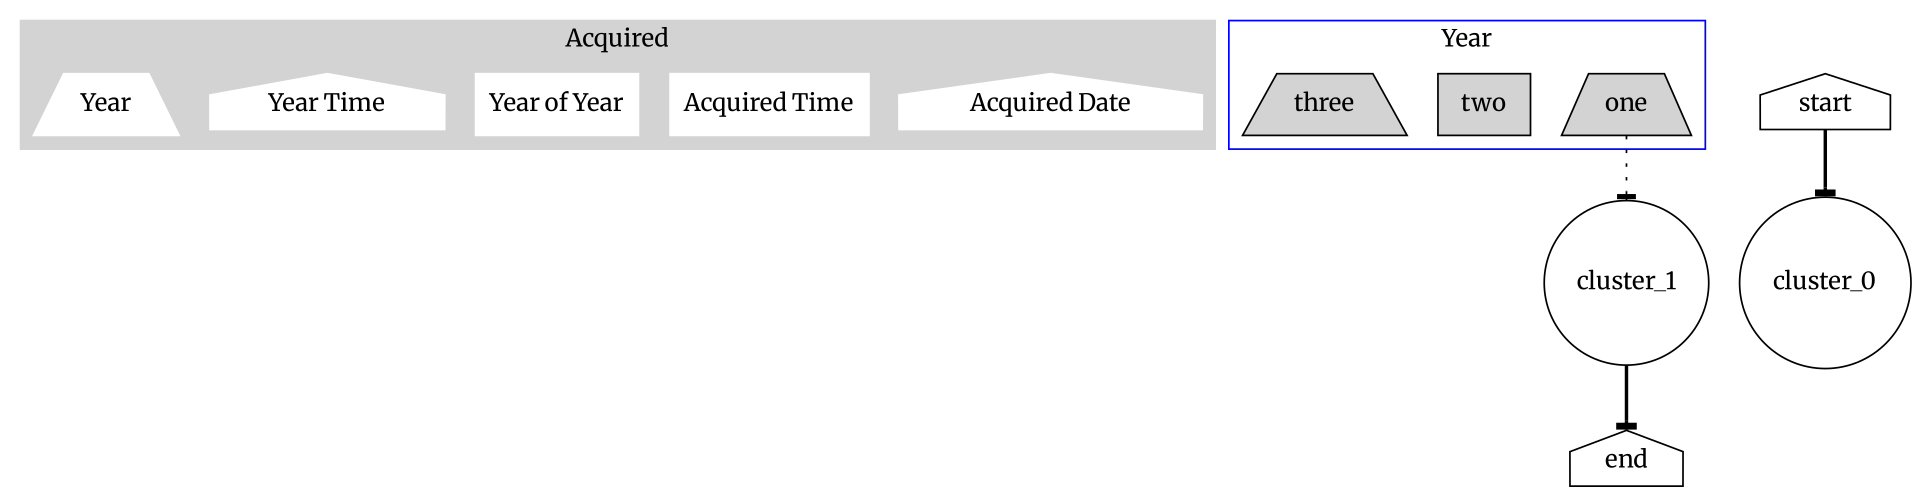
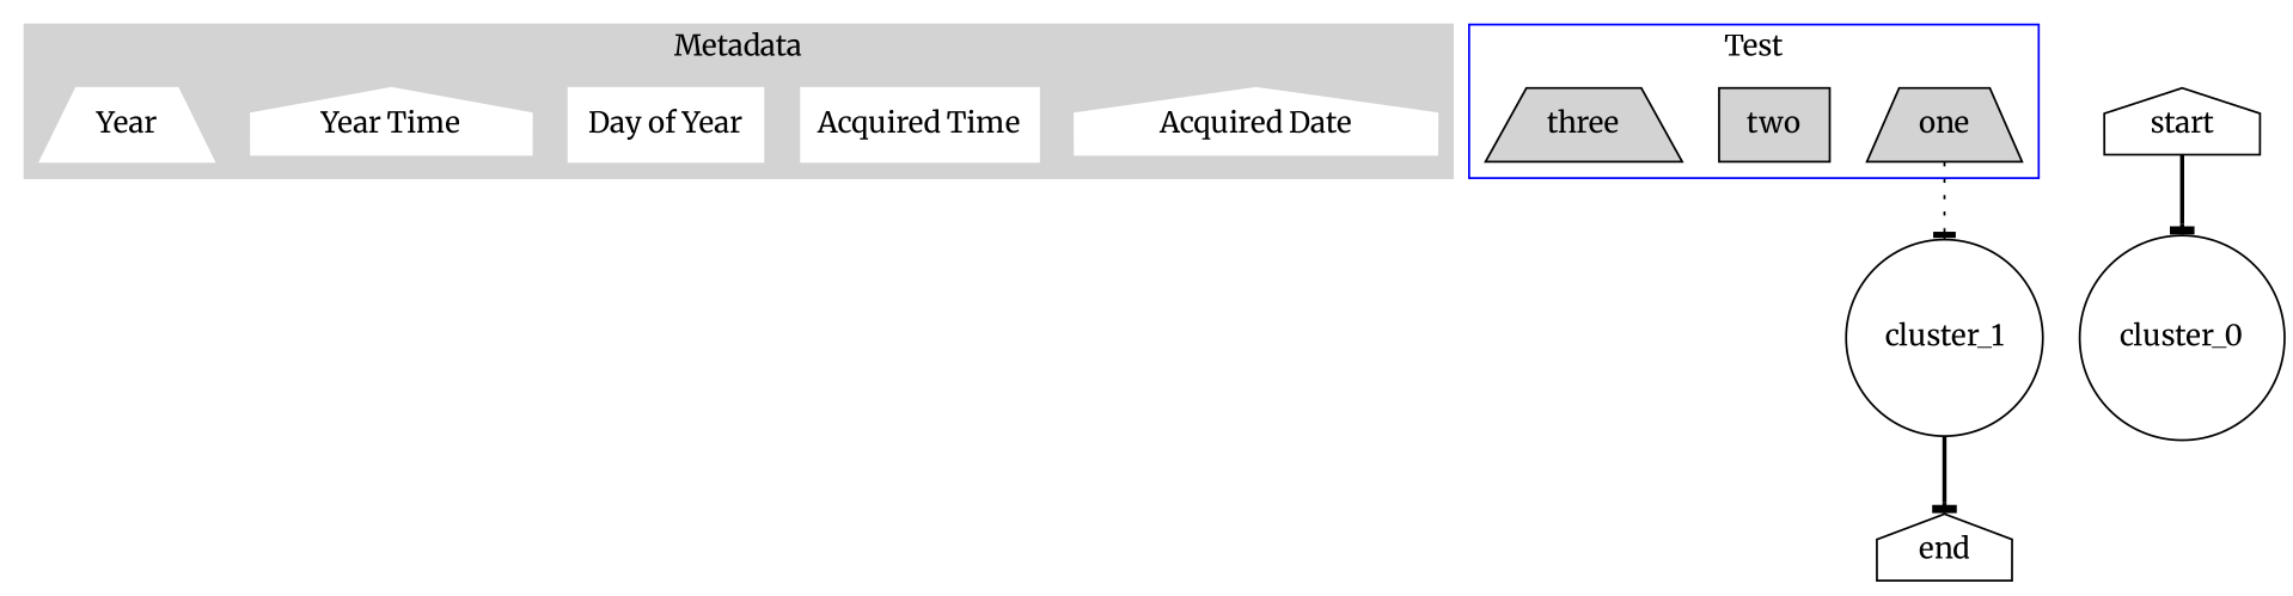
  digraph {
    fontname=Merriweather
    node [fontname=Merriweather shape=house style=filled]
    edge [arrowhead=tee fontname=Merriweather style=bold]
    "Acquired Date" [color=white]
    "Acquired Time" [color=white shape=box]
-   "Day of Year" [color=white shape=box label="Year of Year"]
+   "Day of Year" [color=white shape=box]
    n4 [color=white label="Year Time"]
    n5 [color=white label=Year shape=trapezium]
    one [shape=trapezium]
    two [shape=box]
    three [shape=trapezium]
    cluster_1 [shape=circle style=""]
    start [style=""]
    cluster_0 [shape=circle style=""]
    end [style=""]
    subgraph cluster_1 {
      color=lightgrey
-     label=Acquired
+     label=Metadata
      style=filled
      "Acquired Date"
      "Acquired Time"
      "Day of Year"
      n4
      n5
    }
    subgraph cluster_2 {
      color=blue
-     label=Year
+     label=Test
      one
      two
      three
    }
    one -> cluster_1 [style=dotted]
    cluster_1 -> end
    start -> cluster_0
  }
